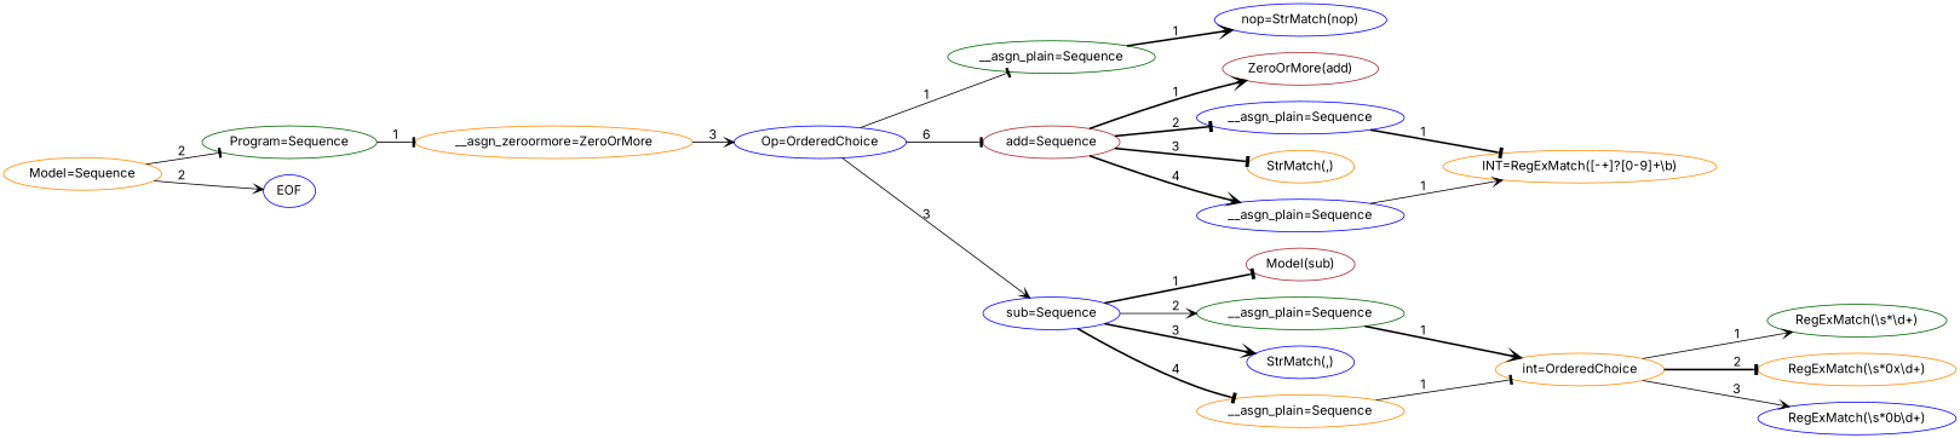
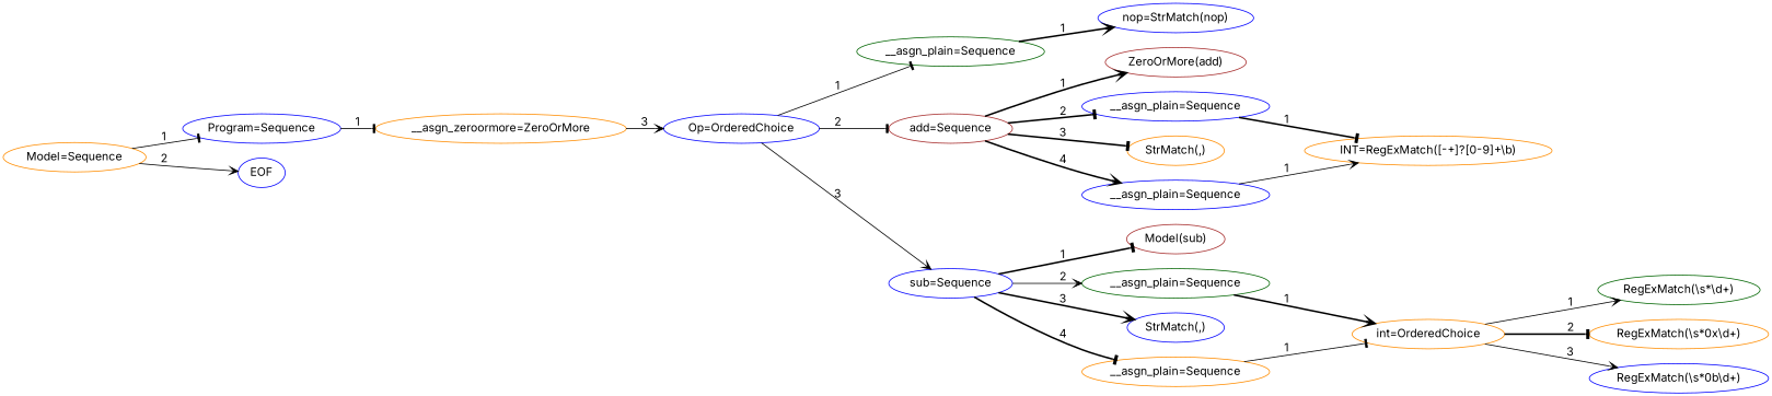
  digraph {
    fontname=Inter
    rankdir=LR
    node [color=blue fontname=Inter]
    edge [arrowhead=vee fontname=Inter style=solid]
    n1 [color=darkorange label="Model=Sequence"]
-   n2 [color=darkgreen label="Program=Sequence"]
+   n2 [label="Program=Sequence"]
    n3 [label=EOF]
    n4 [color=darkorange label="__asgn_zeroormore=ZeroOrMore"]
    n5 [label="Op=OrderedChoice"]
    n6 [color=darkgreen label="__asgn_plain=Sequence"]
    n7 [color=brown label="add=Sequence"]
    n8 [label="sub=Sequence"]
    n9 [label="nop=StrMatch(nop)"]
    n10 [color=brown label="ZeroOrMore(add)"]
    n11 [label="__asgn_plain=Sequence"]
    n12 [color=darkorange label="StrMatch(,)"]
    n13 [label="__asgn_plain=Sequence"]
    n14 [color=brown label="Model(sub)"]
    n15 [color=darkgreen label="__asgn_plain=Sequence"]
    n16 [label="StrMatch(,)"]
    n17 [color=darkorange label="__asgn_plain=Sequence"]
    n18 [color=darkorange label="INT=RegExMatch([-+]?[0-9]+\\b)"]
    n19 [color=darkorange label="int=OrderedChoice"]
    n20 [color=darkgreen label="RegExMatch(\\s*\\d+)"]
    n21 [color=darkorange label="RegExMatch(\\s*0x\\d+)"]
    n22 [label="RegExMatch(\\s*0b\\d+)"]
-   n1 -> n2 [arrowhead=tee label=2]
+   n1 -> n2 [arrowhead=tee label=1]
    n1 -> n3 [label=2]
    n2 -> n4 [arrowhead=tee label=1]
    n4 -> n5 [label=3]
    n5 -> n6 [arrowhead=tee label=1]
-   n5 -> n7 [arrowhead=tee label=6]
+   n5 -> n7 [arrowhead=tee label=2]
    n5 -> n8 [label=3]
    n6 -> n9 [label=1 style=bold]
    n7 -> n10 [label=1 style=bold]
    n7 -> n11 [arrowhead=tee label=2 style=bold]
    n7 -> n12 [arrowhead=tee label=3 style=bold]
    n7 -> n13 [label=4 style=bold]
    n8 -> n14 [arrowhead=tee label=1 style=bold]
    n8 -> n15 [label=2]
    n8 -> n16 [label=3 style=bold]
    n8 -> n17 [arrowhead=tee label=4 style=bold]
    n11 -> n18 [arrowhead=tee label=1 style=bold]
    n13 -> n18 [label=1]
    n15 -> n19 [label=1 style=bold]
    n17 -> n19 [arrowhead=tee label=1]
    n19 -> n20 [label=1]
    n19 -> n21 [arrowhead=tee label=2 style=bold]
    n19 -> n22 [label=3]
  }
